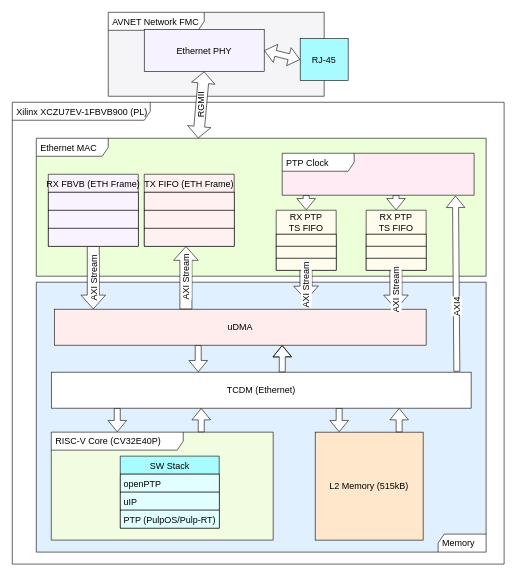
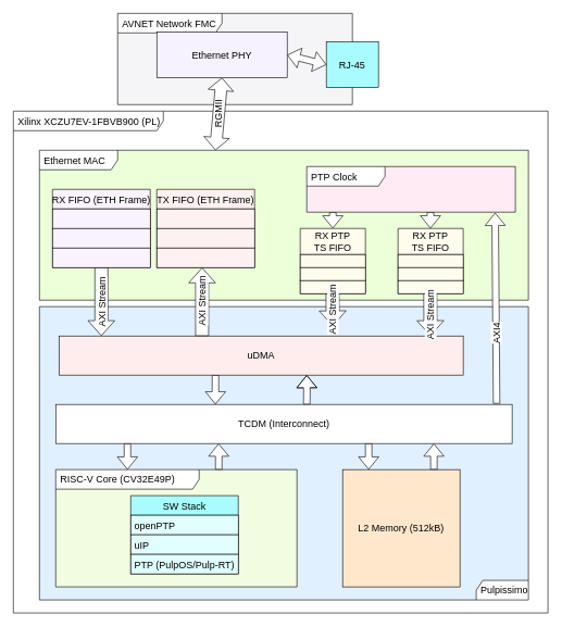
  <mxCell id="0" />
  <mxCell id="1" parent="0" />
  <mxCell id="2" value="Xilinx XCZU7EV-1FBVB900 (PL)" style="shape=umlFrame;whiteSpace=wrap;html=1;width=230;height=30;boundedLbl=1;verticalAlign=middle;align=left;spacingLeft=5;fillColor=default;swimlaneFillColor=#ffffff;fontSize=15;" parent="1" vertex="1"><mxGeometry x="20" y="170" width="820" height="770" as="geometry" /></mxCell>
- <mxCell id="3" value="Memory" style="shape=umlFrame;whiteSpace=wrap;html=1;width=80;height=30;boundedLbl=1;verticalAlign=middle;align=left;spacingLeft=5;fillColor=#FFFFFF;swimlaneFillColor=#E0F0FF;direction=west;fontSize=15;" parent="1" vertex="1"><mxGeometry x="60" y="470" width="750" height="450" as="geometry" /></mxCell>
+ <mxCell id="3" value="Pulpissimo" style="shape=umlFrame;whiteSpace=wrap;html=1;width=80;height=30;boundedLbl=1;verticalAlign=middle;align=left;spacingLeft=5;fillColor=#FFFFFF;swimlaneFillColor=#E0F0FF;direction=west;fontSize=15;" parent="1" vertex="1"><mxGeometry x="60" y="470" width="750" height="450" as="geometry" /></mxCell>
  <mxCell id="4" value="&lt;div style=&quot;font-size: 15px;&quot;&gt;Ethernet MAC&lt;/div&gt;" style="shape=umlFrame;whiteSpace=wrap;html=1;width=120;height=30;boundedLbl=1;verticalAlign=middle;align=left;spacingLeft=5;fillColor=#FFFFFF;swimlaneFillColor=#ECFFD9;fontSize=15;" parent="1" vertex="1"><mxGeometry x="60" y="230" width="750" height="230" as="geometry" /></mxCell>
  <mxCell id="5" value="" style="group;fillColor=none;fontSize=15;" parent="1" vertex="1" connectable="0"><mxGeometry x="180" y="20" width="400" height="140" as="geometry" /></mxCell>
  <mxCell id="6" value="AVNET Network FMC" style="shape=umlFrame;whiteSpace=wrap;html=1;width=160;height=30;boundedLbl=1;verticalAlign=middle;align=left;spacingLeft=5;fillColor=#FFFFFF;swimlaneFillColor=#F5F4F7;fontSize=15;" parent="5" vertex="1"><mxGeometry width="360" height="140" as="geometry" /></mxCell>
  <mxCell id="7" value="&lt;span style=&quot;font-size: 15px;&quot;&gt;RJ-45&lt;/span&gt;" style="rounded=0;whiteSpace=wrap;html=1;labelBackgroundColor=none;fillColor=#a8fcff;fontSize=15;" parent="5" vertex="1"><mxGeometry x="320" y="43.75" width="80" height="70" as="geometry" /></mxCell>
  <mxCell id="8" value="Ethernet PHY" style="rounded=0;whiteSpace=wrap;html=1;labelBackgroundColor=none;fillColor=#F7F2FF;fontSize=15;" parent="5" vertex="1"><mxGeometry x="60" y="28.75" width="200" height="70" as="geometry" /></mxCell>
  <mxCell id="9" value="" style="shape=flexArrow;endArrow=classic;startArrow=classic;html=1;rounded=0;fontColor=none;entryX=0;entryY=0.5;entryDx=0;entryDy=0;exitX=1;exitY=0.5;exitDx=0;exitDy=0;fillColor=default;fontSize=15;" parent="5" source="8" target="7" edge="1"><mxGeometry width="100" height="100" relative="1" as="geometry"><mxPoint x="200" y="131.25" as="sourcePoint" /><mxPoint x="300" y="43.75" as="targetPoint" /></mxGeometry></mxCell>
  <mxCell id="10" value="RGMII" style="shape=flexArrow;endArrow=classic;startArrow=classic;html=1;rounded=0;fontColor=none;entryX=0.5;entryY=1;entryDx=0;entryDy=0;width=18;fillColor=#FFFFFF;labelBackgroundColor=none;horizontal=0;startSize=6;fontSize=15;" parent="1" target="8" edge="1"><mxGeometry width="100" height="100" relative="1" as="geometry"><mxPoint x="330" y="230" as="sourcePoint" /><mxPoint x="670" y="320" as="targetPoint" /></mxGeometry></mxCell>
  <mxCell id="11" value="TX FIFO (ETH Frame)" style="swimlane;fontStyle=0;childLayout=stackLayout;horizontal=1;startSize=30;horizontalStack=0;resizeParent=1;resizeParentMax=0;resizeLast=0;collapsible=1;marginBottom=0;labelBackgroundColor=none;fontColor=none;fillColor=#FFF0F1;fontSize=15;" parent="1" vertex="1"><mxGeometry x="240" y="290" width="150" height="120" as="geometry" /></mxCell>
  <mxCell id="12" value="  " style="text;strokeColor=default;fillColor=#FFF0F1;align=left;verticalAlign=middle;spacingLeft=4;spacingRight=4;overflow=hidden;points=[[0,0.5],[1,0.5]];portConstraint=eastwest;rotatable=0;labelBackgroundColor=none;fontColor=none;labelBorderColor=none;fontSize=15;" parent="11" vertex="1"><mxGeometry y="30" width="150" height="30" as="geometry" /></mxCell>
  <mxCell id="13" value=" " style="text;strokeColor=default;fillColor=#FFF0F1;align=left;verticalAlign=middle;spacingLeft=4;spacingRight=4;overflow=hidden;points=[[0,0.5],[1,0.5]];portConstraint=eastwest;rotatable=0;labelBackgroundColor=none;fontColor=none;fontSize=15;" parent="11" vertex="1"><mxGeometry y="60" width="150" height="30" as="geometry" /></mxCell>
  <mxCell id="14" value=" " style="text;strokeColor=default;fillColor=#FFF0F1;align=left;verticalAlign=middle;spacingLeft=4;spacingRight=4;overflow=hidden;points=[[0,0.5],[1,0.5]];portConstraint=eastwest;rotatable=0;labelBackgroundColor=none;fontColor=none;fontSize=15;" parent="11" vertex="1"><mxGeometry y="90" width="150" height="30" as="geometry" /></mxCell>
- <mxCell id="15" value="RX FBVB (ETH Frame)" style="swimlane;fontStyle=0;childLayout=stackLayout;horizontal=1;startSize=30;horizontalStack=0;resizeParent=1;resizeParentMax=0;resizeLast=0;collapsible=1;marginBottom=0;labelBackgroundColor=none;fontColor=none;fillColor=#FAF2FF;fontSize=15;" parent="1" vertex="1"><mxGeometry x="80" y="290" width="150" height="120" as="geometry" /></mxCell>
+ <mxCell id="15" value="RX FIFO (ETH Frame)" style="swimlane;fontStyle=0;childLayout=stackLayout;horizontal=1;startSize=30;horizontalStack=0;resizeParent=1;resizeParentMax=0;resizeLast=0;collapsible=1;marginBottom=0;labelBackgroundColor=none;fontColor=none;fillColor=#FAF2FF;fontSize=15;" parent="1" vertex="1"><mxGeometry x="80" y="290" width="150" height="120" as="geometry" /></mxCell>
  <mxCell id="16" value="  " style="text;strokeColor=default;fillColor=#FAF2FF;align=left;verticalAlign=middle;spacingLeft=4;spacingRight=4;overflow=hidden;points=[[0,0.5],[1,0.5]];portConstraint=eastwest;rotatable=0;labelBackgroundColor=none;fontColor=none;labelBorderColor=none;fontSize=15;" parent="15" vertex="1"><mxGeometry y="30" width="150" height="30" as="geometry" /></mxCell>
  <mxCell id="17" value=" " style="text;strokeColor=default;fillColor=#FAF2FF;align=left;verticalAlign=middle;spacingLeft=4;spacingRight=4;overflow=hidden;points=[[0,0.5],[1,0.5]];portConstraint=eastwest;rotatable=0;labelBackgroundColor=none;fontColor=none;fontSize=15;" parent="15" vertex="1"><mxGeometry y="60" width="150" height="30" as="geometry" /></mxCell>
  <mxCell id="18" value=" " style="text;strokeColor=default;fillColor=#FAF2FF;align=left;verticalAlign=middle;spacingLeft=4;spacingRight=4;overflow=hidden;points=[[0,0.5],[1,0.5]];portConstraint=eastwest;rotatable=0;labelBackgroundColor=none;fontColor=none;fontSize=15;" parent="15" vertex="1"><mxGeometry y="90" width="150" height="30" as="geometry" /></mxCell>
  <mxCell id="19" value="RX PTP &#10;TS FIFO" style="swimlane;fontStyle=0;childLayout=stackLayout;horizontal=1;startSize=40;horizontalStack=0;resizeParent=1;resizeParentMax=0;resizeLast=0;collapsible=1;marginBottom=0;labelBackgroundColor=none;fontColor=none;fillColor=#FFFBED;fontSize=15;" parent="1" vertex="1"><mxGeometry x="460" y="350" width="100" height="100" as="geometry" /></mxCell>
  <mxCell id="20" value="  " style="text;strokeColor=default;fillColor=#FFFBED;align=left;verticalAlign=middle;spacingLeft=4;spacingRight=4;overflow=hidden;points=[[0,0.5],[1,0.5]];portConstraint=eastwest;rotatable=0;labelBackgroundColor=none;fontColor=none;labelBorderColor=none;fontSize=15;" parent="19" vertex="1"><mxGeometry y="40" width="100" height="20" as="geometry" /></mxCell>
  <mxCell id="21" value=" " style="text;strokeColor=default;fillColor=#FFFBED;align=left;verticalAlign=middle;spacingLeft=4;spacingRight=4;overflow=hidden;points=[[0,0.5],[1,0.5]];portConstraint=eastwest;rotatable=0;labelBackgroundColor=none;fontColor=none;fontSize=15;" parent="19" vertex="1"><mxGeometry y="60" width="100" height="20" as="geometry" /></mxCell>
  <mxCell id="22" value=" " style="text;strokeColor=default;fillColor=#FFFBED;align=left;verticalAlign=middle;spacingLeft=4;spacingRight=4;overflow=hidden;points=[[0,0.5],[1,0.5]];portConstraint=eastwest;rotatable=0;labelBackgroundColor=none;fontColor=none;fontSize=15;" parent="19" vertex="1"><mxGeometry y="80" width="100" height="20" as="geometry" /></mxCell>
  <mxCell id="23" value="PTP Clock" style="shape=umlFrame;whiteSpace=wrap;html=1;width=120;height=30;boundedLbl=1;verticalAlign=middle;align=left;spacingLeft=5;fillColor=#FFFFFF;swimlaneFillColor=#FFEBF4;fontSize=15;" parent="1" vertex="1"><mxGeometry x="470" y="255" width="320" height="70" as="geometry" /></mxCell>
  <mxCell id="24" value="uDMA" style="rounded=0;whiteSpace=wrap;html=1;glass=0;labelBackgroundColor=none;labelBorderColor=none;fontColor=none;strokeColor=default;fillColor=#FFEDED;fontSize=15;" parent="1" vertex="1"><mxGeometry x="90" y="515" width="620" height="60" as="geometry" /></mxCell>
  <mxCell id="25" value="AXI Stream" style="shape=flexArrow;endArrow=classic;html=1;rounded=0;labelBackgroundColor=default;fontColor=none;fillColor=#FFFFFF;orthogonal=1;horizontal=0;width=20;endSize=7.33;fontSize=15;" parent="1" source="18" edge="1" target="24"><mxGeometry width="50" height="50" relative="1" as="geometry"><mxPoint x="340" y="530" as="sourcePoint" /><mxPoint x="145" y="490" as="targetPoint" /></mxGeometry></mxCell>
- <mxCell id="26" value="TCDM (Ethernet)" style="rounded=0;whiteSpace=wrap;html=1;glass=0;labelBackgroundColor=none;labelBorderColor=none;fontColor=none;strokeColor=default;fillColor=#FFFFFF;fontSize=15;" parent="1" vertex="1"><mxGeometry x="85" y="620" width="700" height="60" as="geometry" /></mxCell>
- <mxCell id="27" value="L2 Memory (515kB)" style="whiteSpace=wrap;html=1;aspect=fixed;glass=0;labelBackgroundColor=none;labelBorderColor=none;fontColor=none;strokeColor=default;fillColor=#FFE7CC;gradientColor=none;fontSize=15;" parent="1" vertex="1"><mxGeometry x="525" y="720" width="180" height="180" as="geometry" /></mxCell>
+ <mxCell id="26" value="TCDM (Interconnect)" style="rounded=0;whiteSpace=wrap;html=1;glass=0;labelBackgroundColor=none;labelBorderColor=none;fontColor=none;strokeColor=default;fillColor=#FFFFFF;fontSize=15;" parent="1" vertex="1"><mxGeometry x="85" y="620" width="700" height="60" as="geometry" /></mxCell>
+ <mxCell id="27" value="L2 Memory (512kB)" style="whiteSpace=wrap;html=1;aspect=fixed;glass=0;labelBackgroundColor=none;labelBorderColor=none;fontColor=none;strokeColor=default;fillColor=#FFE7CC;gradientColor=none;fontSize=15;" parent="1" vertex="1"><mxGeometry x="525" y="720" width="180" height="180" as="geometry" /></mxCell>
  <mxCell id="28" value="" style="shape=flexArrow;endArrow=classic;html=1;rounded=0;labelBackgroundColor=none;fontColor=none;fillColor=#FFFFFF;orthogonal=1;fontSize=15;" parent="1" edge="1"><mxGeometry width="50" height="50" relative="1" as="geometry"><mxPoint x="330" y="575" as="sourcePoint" /><mxPoint x="330" y="620" as="targetPoint" /></mxGeometry></mxCell>
  <mxCell id="29" value="" style="shape=flexArrow;endArrow=classic;html=1;rounded=0;labelBackgroundColor=none;fontColor=none;fillColor=#FFFFFF;entryX=0.569;entryY=1;entryDx=0;entryDy=0;entryPerimeter=0;fontSize=15;" parent="1" edge="1"><mxGeometry width="50" height="50" relative="1" as="geometry"><mxPoint x="470" y="620" as="sourcePoint" /><mxPoint x="470" y="575" as="targetPoint" /><Array as="points"><mxPoint x="470.22" y="605" /></Array></mxGeometry></mxCell>
- <mxCell id="30" value="RISC-V Core (CV32E40P)" style="shape=umlFrame;whiteSpace=wrap;html=1;width=220;height=30;boundedLbl=1;verticalAlign=middle;align=left;spacingLeft=5;fillColor=#FFFFFF;swimlaneFillColor=#F1FCE1;direction=east;fontSize=15;" parent="1" vertex="1"><mxGeometry x="85" y="720" width="370" height="180" as="geometry" /></mxCell>
+ <mxCell id="30" value="RISC-V Core (CV32E49P)" style="shape=umlFrame;whiteSpace=wrap;html=1;width=220;height=30;boundedLbl=1;verticalAlign=middle;align=left;spacingLeft=5;fillColor=#FFFFFF;swimlaneFillColor=#F1FCE1;direction=east;fontSize=15;" parent="1" vertex="1"><mxGeometry x="85" y="720" width="370" height="180" as="geometry" /></mxCell>
  <mxCell id="31" value="RX PTP &#10;TS FIFO" style="swimlane;fontStyle=0;childLayout=stackLayout;horizontal=1;startSize=40;horizontalStack=0;resizeParent=1;resizeParentMax=0;resizeLast=0;collapsible=1;marginBottom=0;labelBackgroundColor=none;fontColor=none;fillColor=#FFFBED;fontSize=15;" parent="1" vertex="1"><mxGeometry x="610" y="350" width="100" height="100" as="geometry" /></mxCell>
  <mxCell id="32" value="  " style="text;strokeColor=default;fillColor=#FFFBED;align=left;verticalAlign=middle;spacingLeft=4;spacingRight=4;overflow=hidden;points=[[0,0.5],[1,0.5]];portConstraint=eastwest;rotatable=0;labelBackgroundColor=none;fontColor=none;labelBorderColor=none;fontSize=15;" parent="31" vertex="1"><mxGeometry y="40" width="100" height="20" as="geometry" /></mxCell>
  <mxCell id="33" value=" " style="text;strokeColor=default;fillColor=#FFFBED;align=left;verticalAlign=middle;spacingLeft=4;spacingRight=4;overflow=hidden;points=[[0,0.5],[1,0.5]];portConstraint=eastwest;rotatable=0;labelBackgroundColor=none;fontColor=none;fontSize=15;" parent="31" vertex="1"><mxGeometry y="60" width="100" height="20" as="geometry" /></mxCell>
  <mxCell id="34" value=" " style="text;strokeColor=default;fillColor=#FFFBED;align=left;verticalAlign=middle;spacingLeft=4;spacingRight=4;overflow=hidden;points=[[0,0.5],[1,0.5]];portConstraint=eastwest;rotatable=0;labelBackgroundColor=none;fontColor=none;fontSize=15;" parent="31" vertex="1"><mxGeometry y="80" width="100" height="20" as="geometry" /></mxCell>
  <mxCell id="35" value="" style="shape=flexArrow;endArrow=classic;html=1;rounded=0;labelBackgroundColor=none;fontColor=none;fillColor=#FFFFFF;entryX=0.5;entryY=0;entryDx=0;entryDy=0;orthogonal=1;fontSize=15;" parent="1" target="19" edge="1" source="23"><mxGeometry width="50" height="50" relative="1" as="geometry"><mxPoint x="510" y="320" as="sourcePoint" /><mxPoint x="290" y="480" as="targetPoint" /></mxGeometry></mxCell>
  <mxCell id="36" value="" style="shape=flexArrow;endArrow=classic;html=1;rounded=0;labelBackgroundColor=none;fontColor=none;fillColor=#FFFFFF;entryX=0.5;entryY=0;entryDx=0;entryDy=0;orthogonal=1;fontSize=15;" parent="1" edge="1" source="23"><mxGeometry width="50" height="50" relative="1" as="geometry"><mxPoint x="659.76" y="320" as="sourcePoint" /><mxPoint x="659.76" y="350" as="targetPoint" /></mxGeometry></mxCell>
  <mxCell id="37" value="" style="shape=flexArrow;endArrow=classic;html=1;rounded=0;labelBackgroundColor=none;fontColor=none;fillColor=#FFFFFF;orthogonal=1;fontSize=15;" parent="1" edge="1"><mxGeometry width="50" height="50" relative="1" as="geometry"><mxPoint x="195" y="680" as="sourcePoint" /><mxPoint x="195" y="720" as="targetPoint" /></mxGeometry></mxCell>
  <mxCell id="38" value="" style="shape=flexArrow;endArrow=classic;html=1;rounded=0;labelBackgroundColor=none;fontColor=none;fillColor=#FFFFFF;fontSize=15;" parent="1" edge="1"><mxGeometry width="50" height="50" relative="1" as="geometry"><mxPoint x="335" y="720" as="sourcePoint" /><mxPoint x="335" y="680" as="targetPoint" /></mxGeometry></mxCell>
  <mxCell id="39" value="" style="shape=flexArrow;endArrow=classic;html=1;rounded=0;labelBackgroundColor=none;fontColor=none;fillColor=#FFFFFF;fontSize=15;" parent="1" edge="1"><mxGeometry width="50" height="50" relative="1" as="geometry"><mxPoint x="665" y="720" as="sourcePoint" /><mxPoint x="665" y="680" as="targetPoint" /></mxGeometry></mxCell>
  <mxCell id="40" value="" style="shape=flexArrow;endArrow=classic;html=1;rounded=0;labelBackgroundColor=none;fontColor=none;fillColor=#FFFFFF;orthogonal=1;fontSize=15;" parent="1" edge="1"><mxGeometry width="50" height="50" relative="1" as="geometry"><mxPoint x="565" y="680" as="sourcePoint" /><mxPoint x="565" y="720" as="targetPoint" /></mxGeometry></mxCell>
  <mxCell id="41" value="SW Stack" style="swimlane;fontStyle=0;childLayout=stackLayout;horizontal=1;startSize=30;horizontalStack=0;resizeParent=1;resizeParentMax=0;resizeLast=0;collapsible=1;marginBottom=0;glass=0;labelBackgroundColor=none;labelBorderColor=none;fontColor=none;strokeColor=default;fillColor=#A8FCFF;gradientColor=none;fontSize=15;" parent="1" vertex="1"><mxGeometry x="200" y="760" width="165" height="120" as="geometry" /></mxCell>
  <mxCell id="42" value="openPTP" style="text;strokeColor=default;fillColor=#E0FFFE;align=left;verticalAlign=middle;spacingLeft=4;spacingRight=4;overflow=hidden;points=[[0,0.5],[1,0.5]];portConstraint=eastwest;rotatable=0;glass=0;labelBackgroundColor=none;labelBorderColor=none;fontColor=none;fontSize=15;" parent="41" vertex="1"><mxGeometry y="30" width="165" height="30" as="geometry" /></mxCell>
  <mxCell id="43" value="uIP" style="text;strokeColor=default;fillColor=#E0FFFE;align=left;verticalAlign=middle;spacingLeft=4;spacingRight=4;overflow=hidden;points=[[0,0.5],[1,0.5]];portConstraint=eastwest;rotatable=0;glass=0;labelBackgroundColor=none;labelBorderColor=none;fontColor=none;fontSize=15;" parent="41" vertex="1"><mxGeometry y="60" width="165" height="30" as="geometry" /></mxCell>
  <mxCell id="44" value="PTP (PulpOS/Pulp-RT)" style="text;strokeColor=default;fillColor=#E0FFFE;align=left;verticalAlign=middle;spacingLeft=4;spacingRight=4;overflow=hidden;points=[[0,0.5],[1,0.5]];portConstraint=eastwest;rotatable=0;glass=0;labelBackgroundColor=none;labelBorderColor=none;fontColor=none;fontSize=15;" parent="41" vertex="1"><mxGeometry y="90" width="165" height="30" as="geometry" /></mxCell>
  <mxCell id="45" value="AXI Stream" style="shape=flexArrow;endArrow=classic;html=1;rounded=0;labelBackgroundColor=default;fontColor=none;fillColor=#FFFFFF;orthogonal=1;horizontal=0;width=20;endSize=7.33;startArrow=none;fontSize=15;" parent="1" edge="1" source="24"><mxGeometry width="50" height="50" relative="1" as="geometry"><mxPoint x="310" y="510" as="sourcePoint" /><mxPoint x="309.5" y="410" as="targetPoint" /></mxGeometry></mxCell>
  <mxCell id="46" value="AXI Stream" style="shape=flexArrow;endArrow=classic;html=1;rounded=0;labelBackgroundColor=default;fontColor=none;fillColor=#FFFFFF;orthogonal=1;horizontal=0;width=20;endSize=7.33;fontSize=15;" parent="1" edge="1"><mxGeometry width="50" height="50" relative="1" as="geometry"><mxPoint x="509.5" y="450" as="sourcePoint" /><mxPoint x="510" y="500" as="targetPoint" /></mxGeometry></mxCell>
  <mxCell id="47" value="AXI Stream" style="shape=flexArrow;endArrow=classic;html=1;rounded=0;labelBackgroundColor=default;fontColor=none;fillColor=#FFFFFF;orthogonal=1;horizontal=0;width=20;endSize=7.33;entryX=0.919;entryY=0;entryDx=0;entryDy=0;entryPerimeter=0;fontSize=15;" parent="1" target="24" edge="1"><mxGeometry width="50" height="50" relative="1" as="geometry"><mxPoint x="659.5" y="450" as="sourcePoint" /><mxPoint x="660" y="570" as="targetPoint" /></mxGeometry></mxCell>
  <mxCell id="48" value="" style="shape=flexArrow;endArrow=classic;html=1;rounded=0;labelBackgroundColor=none;fontColor=none;fillColor=#FFFFFF;exitX=0.966;exitY=-0.017;exitDx=0;exitDy=0;exitPerimeter=0;fontSize=15;entryX=0.903;entryY=1.014;entryDx=0;entryDy=0;entryPerimeter=0;" edge="1" parent="1" source="26" target="23"><mxGeometry width="50" height="50" relative="1" as="geometry"><mxPoint x="760.72" y="610" as="sourcePoint" /><mxPoint x="760" y="540" as="targetPoint" /></mxGeometry></mxCell>
  <mxCell id="49" value="AXI4" style="edgeLabel;html=1;align=center;verticalAlign=middle;resizable=0;points=[];fontSize=15;rotation=270;" vertex="1" connectable="0" parent="48"><mxGeometry x="-0.164" relative="1" as="geometry"><mxPoint y="15" as="offset" /></mxGeometry></mxCell>
